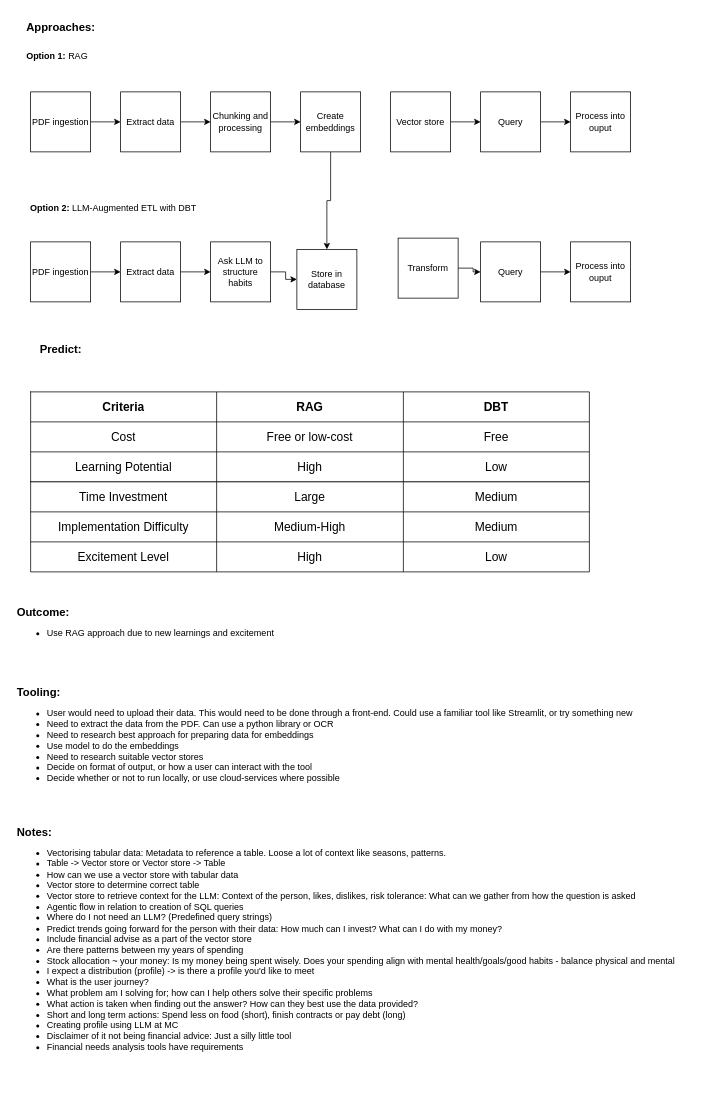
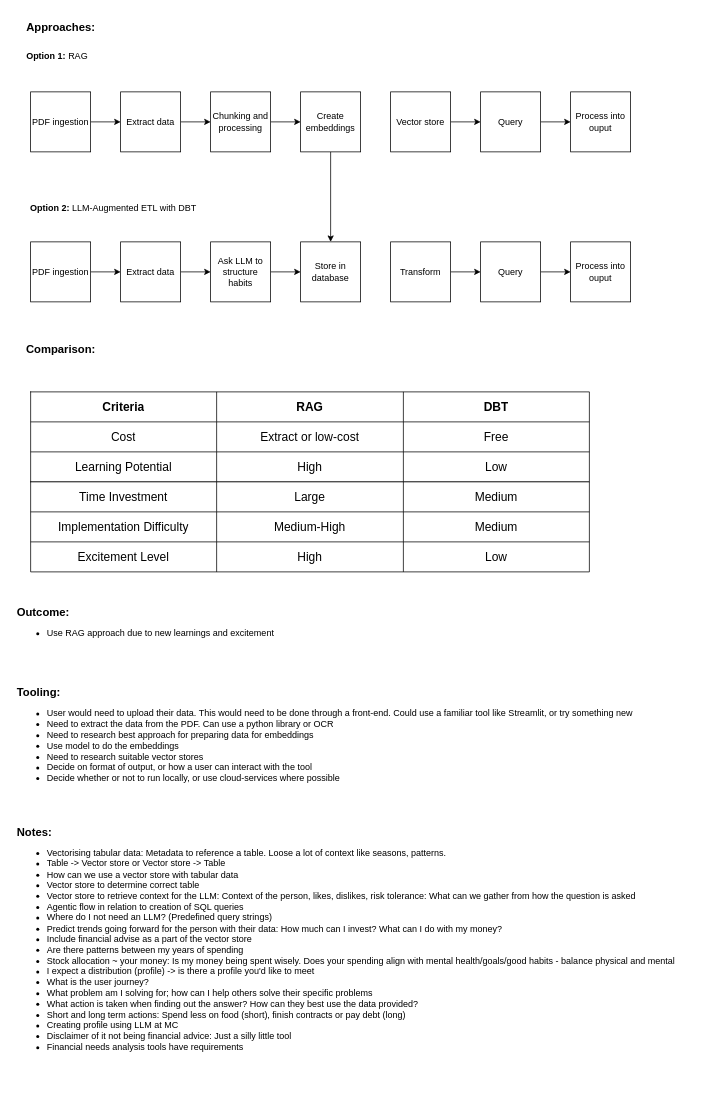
  <mxCell id="0" />
  <mxCell id="1" parent="0" />
  <mxCell id="2" style="edgeStyle=orthogonalEdgeStyle;rounded=0;orthogonalLoop=1;jettySize=auto;html=1;" parent="1" source="3" target="5" edge="1"><mxGeometry relative="1" as="geometry"><mxPoint x="230" y="162" as="targetPoint" /></mxGeometry></mxCell>
  <mxCell id="3" value="PDF ingestion" style="whiteSpace=wrap;html=1;aspect=fixed;" parent="1" vertex="1"><mxGeometry x="40" y="122" width="80" height="80" as="geometry" /></mxCell>
  <mxCell id="4" style="edgeStyle=orthogonalEdgeStyle;rounded=0;orthogonalLoop=1;jettySize=auto;html=1;" parent="1" source="5" target="7" edge="1"><mxGeometry relative="1" as="geometry"><mxPoint x="380" y="162" as="targetPoint" /></mxGeometry></mxCell>
  <mxCell id="5" value="Extract data" style="whiteSpace=wrap;html=1;aspect=fixed;" parent="1" vertex="1"><mxGeometry x="160" y="122" width="80" height="80" as="geometry" /></mxCell>
  <mxCell id="6" style="edgeStyle=orthogonalEdgeStyle;rounded=0;orthogonalLoop=1;jettySize=auto;html=1;" parent="1" source="7" target="9" edge="1"><mxGeometry relative="1" as="geometry"><mxPoint x="510" y="162" as="targetPoint" /></mxGeometry></mxCell>
  <mxCell id="7" value="Chunking and processing" style="whiteSpace=wrap;html=1;aspect=fixed;" parent="1" vertex="1"><mxGeometry x="280" y="122" width="80" height="80" as="geometry" /></mxCell>
  <mxCell id="8" style="edgeStyle=orthogonalEdgeStyle;rounded=0;orthogonalLoop=1;jettySize=auto;html=1;" parent="1" source="9" target="22" edge="1"><mxGeometry relative="1" as="geometry"><mxPoint x="630" y="162" as="targetPoint" /></mxGeometry></mxCell>
  <mxCell id="9" value="Create embeddings" style="whiteSpace=wrap;html=1;aspect=fixed;" parent="1" vertex="1"><mxGeometry x="400" y="122" width="80" height="80" as="geometry" /></mxCell>
  <mxCell id="10" style="edgeStyle=orthogonalEdgeStyle;rounded=0;orthogonalLoop=1;jettySize=auto;html=1;" parent="1" source="11" target="13" edge="1"><mxGeometry relative="1" as="geometry"><mxPoint x="750" y="162" as="targetPoint" /></mxGeometry></mxCell>
  <mxCell id="11" value="Vector store" style="whiteSpace=wrap;html=1;aspect=fixed;" parent="1" vertex="1"><mxGeometry x="520" y="122" width="80" height="80" as="geometry" /></mxCell>
  <mxCell id="12" style="edgeStyle=orthogonalEdgeStyle;rounded=0;orthogonalLoop=1;jettySize=auto;html=1;" parent="1" source="13" target="14" edge="1"><mxGeometry relative="1" as="geometry"><mxPoint x="880" y="162" as="targetPoint" /></mxGeometry></mxCell>
  <mxCell id="13" value="Query" style="whiteSpace=wrap;html=1;aspect=fixed;" parent="1" vertex="1"><mxGeometry x="640" y="122" width="80" height="80" as="geometry" /></mxCell>
  <mxCell id="14" value="Process into ouput" style="whiteSpace=wrap;html=1;aspect=fixed;" parent="1" vertex="1"><mxGeometry x="760" y="122" width="80" height="80" as="geometry" /></mxCell>
  <mxCell id="15" value="&lt;b&gt;Option 2:&lt;/b&gt; LLM-Augmented ETL with DBT" style="text;html=1;align=center;verticalAlign=middle;resizable=0;points=[];autosize=1;strokeColor=none;fillColor=none;" parent="1" vertex="1"><mxGeometry x="30" y="262" width="240" height="30" as="geometry" /></mxCell>
  <mxCell id="16" style="edgeStyle=orthogonalEdgeStyle;rounded=0;orthogonalLoop=1;jettySize=auto;html=1;" parent="1" source="17" target="19" edge="1"><mxGeometry relative="1" as="geometry"><mxPoint x="230" y="362" as="targetPoint" /></mxGeometry></mxCell>
  <mxCell id="17" value="PDF ingestion" style="whiteSpace=wrap;html=1;aspect=fixed;" parent="1" vertex="1"><mxGeometry x="40" y="322" width="80" height="80" as="geometry" /></mxCell>
  <mxCell id="18" style="edgeStyle=orthogonalEdgeStyle;rounded=0;orthogonalLoop=1;jettySize=auto;html=1;" parent="1" source="19" target="21" edge="1"><mxGeometry relative="1" as="geometry"><mxPoint x="380" y="362" as="targetPoint" /></mxGeometry></mxCell>
  <mxCell id="19" value="Extract data" style="whiteSpace=wrap;html=1;aspect=fixed;" parent="1" vertex="1"><mxGeometry x="160" y="322" width="80" height="80" as="geometry" /></mxCell>
  <mxCell id="20" style="edgeStyle=orthogonalEdgeStyle;rounded=0;orthogonalLoop=1;jettySize=auto;html=1;" parent="1" source="21" target="22" edge="1"><mxGeometry relative="1" as="geometry"><mxPoint x="510" y="362" as="targetPoint" /></mxGeometry></mxCell>
  <mxCell id="21" value="Ask LLM to structure habits" style="whiteSpace=wrap;html=1;aspect=fixed;" parent="1" vertex="1"><mxGeometry x="280" y="322" width="80" height="80" as="geometry" /></mxCell>
- <mxCell id="22" value="Store in database" style="whiteSpace=wrap;html=1;aspect=fixed;" parent="1" vertex="1"><mxGeometry x="395" y="332" width="80" height="80" as="geometry" /></mxCell>
+ <mxCell id="22" value="Store in database" style="whiteSpace=wrap;html=1;aspect=fixed;" parent="1" vertex="1"><mxGeometry x="400" y="322" width="80" height="80" as="geometry" /></mxCell>
  <mxCell id="23" style="edgeStyle=orthogonalEdgeStyle;rounded=0;orthogonalLoop=1;jettySize=auto;html=1;" parent="1" source="24" target="26" edge="1"><mxGeometry relative="1" as="geometry"><mxPoint x="750" y="362" as="targetPoint" /></mxGeometry></mxCell>
- <mxCell id="24" value="Transform" style="whiteSpace=wrap;html=1;aspect=fixed;" parent="1" vertex="1"><mxGeometry x="530" y="317" width="80" height="80" as="geometry" /></mxCell>
+ <mxCell id="24" value="Transform" style="whiteSpace=wrap;html=1;aspect=fixed;" parent="1" vertex="1"><mxGeometry x="520" y="322" width="80" height="80" as="geometry" /></mxCell>
  <mxCell id="25" style="edgeStyle=orthogonalEdgeStyle;rounded=0;orthogonalLoop=1;jettySize=auto;html=1;" parent="1" source="26" target="27" edge="1"><mxGeometry relative="1" as="geometry"><mxPoint x="880" y="362" as="targetPoint" /></mxGeometry></mxCell>
  <mxCell id="26" value="Query" style="whiteSpace=wrap;html=1;aspect=fixed;" parent="1" vertex="1"><mxGeometry x="640" y="322" width="80" height="80" as="geometry" /></mxCell>
  <mxCell id="27" value="Process into ouput" style="whiteSpace=wrap;html=1;aspect=fixed;" parent="1" vertex="1"><mxGeometry x="760" y="322" width="80" height="80" as="geometry" /></mxCell>
  <mxCell id="28" value="&lt;div&gt;&lt;b&gt;&lt;font style=&quot;font-size: 15px;&quot;&gt;Approaches:&lt;/font&gt;&lt;/b&gt;&lt;/div&gt;" style="text;html=1;align=center;verticalAlign=middle;resizable=0;points=[];autosize=1;strokeColor=none;fillColor=none;" parent="1" vertex="1"><mxGeometry y="20" width="120" height="30" as="geometry" x="20" /></mxCell>
  <mxCell id="29" value="&lt;b&gt;Option 1: &lt;/b&gt;RAG" style="text;html=1;align=center;verticalAlign=middle;resizable=0;points=[];autosize=1;strokeColor=none;fillColor=none;" parent="1" vertex="1"><mxGeometry y="60" width="110" height="30" as="geometry" x="20" /></mxCell>
  <mxCell id="30" value="" style="shape=table;startSize=0;container=1;collapsible=0;childLayout=tableLayout;fontSize=16;" parent="1" vertex="1"><mxGeometry x="40" y="522" width="745" height="120" as="geometry" /></mxCell>
  <mxCell id="31" value="" style="shape=tableRow;horizontal=0;startSize=0;swimlaneHead=0;swimlaneBody=0;strokeColor=inherit;top=0;left=0;bottom=0;right=0;collapsible=0;dropTarget=0;fillColor=none;points=[[0,0.5],[1,0.5]];portConstraint=eastwest;fontSize=16;" parent="30" vertex="1"><mxGeometry width="745" height="40" as="geometry" /></mxCell>
  <mxCell id="32" value="&lt;b&gt;Criteria&lt;/b&gt;" style="shape=partialRectangle;html=1;whiteSpace=wrap;connectable=0;strokeColor=inherit;overflow=hidden;fillColor=none;top=0;left=0;bottom=0;right=0;pointerEvents=1;fontSize=16;" parent="31" vertex="1"><mxGeometry width="248" height="40" as="geometry"><mxRectangle width="248" height="40" as="alternateBounds" /></mxGeometry></mxCell>
  <mxCell id="33" value="&lt;b&gt;RAG&lt;/b&gt;" style="shape=partialRectangle;html=1;whiteSpace=wrap;connectable=0;strokeColor=inherit;overflow=hidden;fillColor=none;top=0;left=0;bottom=0;right=0;pointerEvents=1;fontSize=16;" parent="31" vertex="1"><mxGeometry x="248" width="249" height="40" as="geometry"><mxRectangle width="249" height="40" as="alternateBounds" /></mxGeometry></mxCell>
  <mxCell id="34" value="&lt;b&gt;DBT&lt;/b&gt;" style="shape=partialRectangle;html=1;whiteSpace=wrap;connectable=0;strokeColor=inherit;overflow=hidden;fillColor=none;top=0;left=0;bottom=0;right=0;pointerEvents=1;fontSize=16;" parent="31" vertex="1"><mxGeometry x="497" width="248" height="40" as="geometry"><mxRectangle width="248" height="40" as="alternateBounds" /></mxGeometry></mxCell>
  <mxCell id="35" value="" style="shape=tableRow;horizontal=0;startSize=0;swimlaneHead=0;swimlaneBody=0;strokeColor=inherit;top=0;left=0;bottom=0;right=0;collapsible=0;dropTarget=0;fillColor=none;points=[[0,0.5],[1,0.5]];portConstraint=eastwest;fontSize=16;" parent="30" vertex="1"><mxGeometry y="40" width="745" height="40" as="geometry" /></mxCell>
  <mxCell id="36" value="Cost" style="shape=partialRectangle;html=1;whiteSpace=wrap;connectable=0;strokeColor=inherit;overflow=hidden;fillColor=none;top=0;left=0;bottom=0;right=0;pointerEvents=1;fontSize=16;" parent="35" vertex="1"><mxGeometry width="248" height="40" as="geometry"><mxRectangle width="248" height="40" as="alternateBounds" /></mxGeometry></mxCell>
- <mxCell id="37" value="Free or low-cost" style="shape=partialRectangle;html=1;whiteSpace=wrap;connectable=0;strokeColor=inherit;overflow=hidden;fillColor=none;top=0;left=0;bottom=0;right=0;pointerEvents=1;fontSize=16;" parent="35" vertex="1"><mxGeometry x="248" width="249" height="40" as="geometry"><mxRectangle width="249" height="40" as="alternateBounds" /></mxGeometry></mxCell>
+ <mxCell id="37" value="Extract or low-cost" style="shape=partialRectangle;html=1;whiteSpace=wrap;connectable=0;strokeColor=inherit;overflow=hidden;fillColor=none;top=0;left=0;bottom=0;right=0;pointerEvents=1;fontSize=16;" parent="35" vertex="1"><mxGeometry x="248" width="249" height="40" as="geometry"><mxRectangle width="249" height="40" as="alternateBounds" /></mxGeometry></mxCell>
  <mxCell id="38" value="Free" style="shape=partialRectangle;html=1;whiteSpace=wrap;connectable=0;strokeColor=inherit;overflow=hidden;fillColor=none;top=0;left=0;bottom=0;right=0;pointerEvents=1;fontSize=16;" parent="35" vertex="1"><mxGeometry x="497" width="248" height="40" as="geometry"><mxRectangle width="248" height="40" as="alternateBounds" /></mxGeometry></mxCell>
  <mxCell id="39" value="" style="shape=tableRow;horizontal=0;startSize=0;swimlaneHead=0;swimlaneBody=0;strokeColor=inherit;top=0;left=0;bottom=0;right=0;collapsible=0;dropTarget=0;fillColor=none;points=[[0,0.5],[1,0.5]];portConstraint=eastwest;fontSize=16;" parent="30" vertex="1"><mxGeometry y="80" width="745" height="40" as="geometry" /></mxCell>
  <mxCell id="40" value="Learning Potential" style="shape=partialRectangle;html=1;whiteSpace=wrap;connectable=0;strokeColor=inherit;overflow=hidden;fillColor=none;top=0;left=0;bottom=0;right=0;pointerEvents=1;fontSize=16;" parent="39" vertex="1"><mxGeometry width="248" height="40" as="geometry"><mxRectangle width="248" height="40" as="alternateBounds" /></mxGeometry></mxCell>
  <mxCell id="41" value="High" style="shape=partialRectangle;html=1;whiteSpace=wrap;connectable=0;strokeColor=inherit;overflow=hidden;fillColor=none;top=0;left=0;bottom=0;right=0;pointerEvents=1;fontSize=16;" parent="39" vertex="1"><mxGeometry x="248" width="249" height="40" as="geometry"><mxRectangle width="249" height="40" as="alternateBounds" /></mxGeometry></mxCell>
  <mxCell id="42" value="Low" style="shape=partialRectangle;html=1;whiteSpace=wrap;connectable=0;strokeColor=inherit;overflow=hidden;fillColor=none;top=0;left=0;bottom=0;right=0;pointerEvents=1;fontSize=16;" parent="39" vertex="1"><mxGeometry x="497" width="248" height="40" as="geometry"><mxRectangle width="248" height="40" as="alternateBounds" /></mxGeometry></mxCell>
- <mxCell id="43" value="&lt;font style=&quot;font-size: 15px;&quot;&gt;&lt;b&gt;&lt;font&gt;Predict:&lt;/font&gt;&lt;/b&gt;&lt;/font&gt;" style="text;html=1;align=center;verticalAlign=middle;resizable=0;points=[];autosize=1;strokeColor=none;fillColor=none;" parent="1" vertex="1"><mxGeometry y="450" width="120" height="30" as="geometry" x="20" /></mxCell>
+ <mxCell id="43" value="&lt;font style=&quot;font-size: 15px;&quot;&gt;&lt;b&gt;&lt;font&gt;Comparison:&lt;/font&gt;&lt;/b&gt;&lt;/font&gt;" style="text;html=1;align=center;verticalAlign=middle;resizable=0;points=[];autosize=1;strokeColor=none;fillColor=none;" parent="1" vertex="1"><mxGeometry y="450" width="120" height="30" as="geometry" x="20" /></mxCell>
  <mxCell id="44" value="" style="shape=table;startSize=0;container=1;collapsible=0;childLayout=tableLayout;fontSize=16;" parent="1" vertex="1"><mxGeometry x="40" y="642" width="745" height="120" as="geometry" /></mxCell>
  <mxCell id="45" value="" style="shape=tableRow;horizontal=0;startSize=0;swimlaneHead=0;swimlaneBody=0;strokeColor=inherit;top=0;left=0;bottom=0;right=0;collapsible=0;dropTarget=0;fillColor=none;points=[[0,0.5],[1,0.5]];portConstraint=eastwest;fontSize=16;" parent="44" vertex="1"><mxGeometry width="745" height="40" as="geometry" /></mxCell>
  <mxCell id="46" value="Time Investment" style="shape=partialRectangle;html=1;whiteSpace=wrap;connectable=0;strokeColor=inherit;overflow=hidden;fillColor=none;top=0;left=0;bottom=0;right=0;pointerEvents=1;fontSize=16;" parent="45" vertex="1"><mxGeometry width="248" height="40" as="geometry"><mxRectangle width="248" height="40" as="alternateBounds" /></mxGeometry></mxCell>
  <mxCell id="47" value="Large" style="shape=partialRectangle;html=1;whiteSpace=wrap;connectable=0;strokeColor=inherit;overflow=hidden;fillColor=none;top=0;left=0;bottom=0;right=0;pointerEvents=1;fontSize=16;" parent="45" vertex="1"><mxGeometry x="248" width="249" height="40" as="geometry"><mxRectangle width="249" height="40" as="alternateBounds" /></mxGeometry></mxCell>
  <mxCell id="48" value="Medium" style="shape=partialRectangle;html=1;whiteSpace=wrap;connectable=0;strokeColor=inherit;overflow=hidden;fillColor=none;top=0;left=0;bottom=0;right=0;pointerEvents=1;fontSize=16;" parent="45" vertex="1"><mxGeometry x="497" width="248" height="40" as="geometry"><mxRectangle width="248" height="40" as="alternateBounds" /></mxGeometry></mxCell>
  <mxCell id="49" value="" style="shape=tableRow;horizontal=0;startSize=0;swimlaneHead=0;swimlaneBody=0;strokeColor=inherit;top=0;left=0;bottom=0;right=0;collapsible=0;dropTarget=0;fillColor=none;points=[[0,0.5],[1,0.5]];portConstraint=eastwest;fontSize=16;" parent="44" vertex="1"><mxGeometry y="40" width="745" height="40" as="geometry" /></mxCell>
  <mxCell id="50" value="Implementation Difficulty" style="shape=partialRectangle;html=1;whiteSpace=wrap;connectable=0;strokeColor=inherit;overflow=hidden;fillColor=none;top=0;left=0;bottom=0;right=0;pointerEvents=1;fontSize=16;" parent="49" vertex="1"><mxGeometry width="248" height="40" as="geometry"><mxRectangle width="248" height="40" as="alternateBounds" /></mxGeometry></mxCell>
  <mxCell id="51" value="Medium-High" style="shape=partialRectangle;html=1;whiteSpace=wrap;connectable=0;strokeColor=inherit;overflow=hidden;fillColor=none;top=0;left=0;bottom=0;right=0;pointerEvents=1;fontSize=16;" parent="49" vertex="1"><mxGeometry x="248" width="249" height="40" as="geometry"><mxRectangle width="249" height="40" as="alternateBounds" /></mxGeometry></mxCell>
  <mxCell id="52" value="Medium" style="shape=partialRectangle;html=1;whiteSpace=wrap;connectable=0;strokeColor=inherit;overflow=hidden;fillColor=none;top=0;left=0;bottom=0;right=0;pointerEvents=1;fontSize=16;" parent="49" vertex="1"><mxGeometry x="497" width="248" height="40" as="geometry"><mxRectangle width="248" height="40" as="alternateBounds" /></mxGeometry></mxCell>
  <mxCell id="53" value="" style="shape=tableRow;horizontal=0;startSize=0;swimlaneHead=0;swimlaneBody=0;strokeColor=inherit;top=0;left=0;bottom=0;right=0;collapsible=0;dropTarget=0;fillColor=none;points=[[0,0.5],[1,0.5]];portConstraint=eastwest;fontSize=16;" parent="44" vertex="1"><mxGeometry y="80" width="745" height="40" as="geometry" /></mxCell>
  <mxCell id="54" value="Excitement Level" style="shape=partialRectangle;html=1;whiteSpace=wrap;connectable=0;strokeColor=inherit;overflow=hidden;fillColor=none;top=0;left=0;bottom=0;right=0;pointerEvents=1;fontSize=16;" parent="53" vertex="1"><mxGeometry width="248" height="40" as="geometry"><mxRectangle width="248" height="40" as="alternateBounds" /></mxGeometry></mxCell>
  <mxCell id="55" value="High" style="shape=partialRectangle;html=1;whiteSpace=wrap;connectable=0;strokeColor=inherit;overflow=hidden;fillColor=none;top=0;left=0;bottom=0;right=0;pointerEvents=1;fontSize=16;" parent="53" vertex="1"><mxGeometry x="248" width="249" height="40" as="geometry"><mxRectangle width="249" height="40" as="alternateBounds" /></mxGeometry></mxCell>
  <mxCell id="56" value="Low" style="shape=partialRectangle;html=1;whiteSpace=wrap;connectable=0;strokeColor=inherit;overflow=hidden;fillColor=none;top=0;left=0;bottom=0;right=0;pointerEvents=1;fontSize=16;" parent="53" vertex="1"><mxGeometry x="497" width="248" height="40" as="geometry"><mxRectangle width="248" height="40" as="alternateBounds" /></mxGeometry></mxCell>
  <mxCell id="57" value="&lt;div align=&quot;left&quot;&gt;&lt;b&gt;&lt;font style=&quot;font-size: 15px;&quot;&gt;Outcome: &lt;/font&gt;&lt;br&gt;&lt;/b&gt;&lt;/div&gt;&lt;div align=&quot;left&quot;&gt;&lt;ul&gt;&lt;li&gt;&lt;font&gt;Use RAG approach due to new learnings and excitement&lt;/font&gt;&lt;/li&gt;&lt;/ul&gt;&lt;/div&gt;" style="text;html=1;align=left;verticalAlign=middle;resizable=0;points=[];autosize=1;strokeColor=none;fillColor=none;" parent="1" vertex="1"><mxGeometry y="800" width="360" height="70" as="geometry" x="20" /></mxCell>
  <mxCell id="58" value="&lt;div align=&quot;left&quot;&gt;&lt;b&gt;&lt;font style=&quot;font-size: 15px;&quot;&gt;Tooling:&lt;/font&gt;&lt;/b&gt;&lt;br&gt;&lt;ul&gt;&lt;li&gt;User would need to upload their data. This would need to be done through a front-end. Could use a familiar tool like Streamlit, or try something new&lt;/li&gt;&lt;li&gt;Need to extract the data from the PDF. Can use a python library or OCR&lt;/li&gt;&lt;li&gt;Need to research best approach for preparing data for embeddings&lt;/li&gt;&lt;li&gt;Use model to do the embeddings&lt;/li&gt;&lt;li&gt;Need to research suitable vector stores&lt;/li&gt;&lt;li&gt;Decide on format of output, or how a user can interact with the tool&lt;/li&gt;&lt;li&gt;Decide whether or not to run locally, or use cloud-services where possible&lt;/li&gt;&lt;/ul&gt;&lt;/div&gt;&lt;div align=&quot;left&quot;&gt;&lt;br&gt;&lt;/div&gt;" style="text;html=1;align=left;verticalAlign=middle;resizable=0;points=[];autosize=1;strokeColor=none;fillColor=none;" parent="1" vertex="1"><mxGeometry y="902" width="840" height="180" as="geometry" x="20" /></mxCell>
  <mxCell id="59" value="&lt;div align=&quot;left&quot;&gt;&lt;font style=&quot;font-size: 15px;&quot;&gt;&lt;b&gt;Notes:&lt;/b&gt;&lt;/font&gt;&lt;br&gt;&lt;ul&gt;&lt;li&gt;Vectorising tabular data: Metadata to reference a table. Loose a lot of context like seasons, patterns.&lt;/li&gt;&lt;li&gt;Table -&amp;gt; Vector store or Vector store -&amp;gt; Table&lt;/li&gt;&lt;li&gt;How can we use a vector store with tabular data&lt;/li&gt;&lt;li&gt;Vector store to determine correct table &lt;br&gt;&lt;/li&gt;&lt;li&gt;Vector store to retrieve context for the LLM: Context of the person, likes, dislikes, risk tolerance: What can we gather from how the question is asked&lt;/li&gt;&lt;li&gt;Agentic flow in relation to creation of SQL queries&lt;/li&gt;&lt;li&gt;Where do I not need an LLM? (Predefined query strings)&lt;/li&gt;&lt;li&gt;Predict trends going forward for the person with their data: How much can I invest? What can I do with my money?&lt;/li&gt;&lt;li&gt;Include financial advise as a part of the vector store&lt;/li&gt;&lt;li&gt;Are there patterns between my years of spending&lt;/li&gt;&lt;li&gt;Stock allocation ~ your money: Is my money being spent wisely. Does your spending align with mental health/goals/good habits - balance physical and mental&lt;/li&gt;&lt;li&gt;I expect a distribution (profile) -&amp;gt; is there a profile you'd like to meet&lt;/li&gt;&lt;li&gt;What is the user journey?&lt;/li&gt;&lt;li&gt;What problem am I solving for; how can I help others solve their specific problems&lt;/li&gt;&lt;li&gt;What action is taken when finding out the answer? How can they best use the data provided?&lt;/li&gt;&lt;li&gt;Short and long term actions: Spend less on food (short), finish contracts or pay debt (long)&lt;/li&gt;&lt;li&gt;Creating profile using LLM at MC&lt;/li&gt;&lt;li&gt;Disclaimer of it not being financial advice: Just a silly little tool&lt;/li&gt;&lt;li&gt;Financial needs analysis tools have requirements&lt;/li&gt;&lt;/ul&gt;&lt;/div&gt;" style="text;html=1;align=left;verticalAlign=middle;resizable=0;points=[];autosize=1;strokeColor=none;fillColor=none;" vertex="1" parent="1"><mxGeometry y="1072" width="900" height="370" as="geometry" x="20" /></mxCell>
